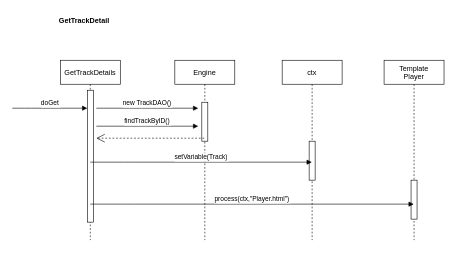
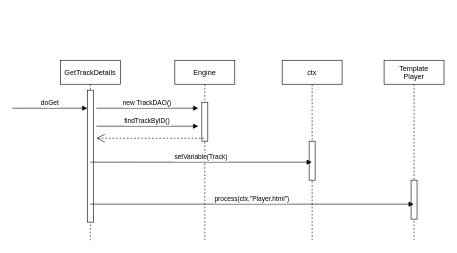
  <mxCell id="0" />
  <mxCell id="1" parent="0" />
- <mxCell id="2" value="GetTrackDetail" style="text;align=center;fontStyle=1;verticalAlign=middle;spacingLeft=3;spacingRight=3;strokeColor=none;rotatable=0;points=[[0,0.5],[1,0.5]];portConstraint=eastwest;" parent="1" vertex="1"><mxGeometry x="100" y="20" width="80" height="26" as="geometry" /></mxCell>
  <mxCell id="3" value="GetTrackDetails" style="shape=umlLifeline;perimeter=lifelinePerimeter;container=1;collapsible=0;recursiveResize=0;rounded=0;shadow=0;strokeWidth=1;" parent="1" vertex="1"><mxGeometry x="100" y="100" width="100" height="300" as="geometry" /></mxCell>
  <mxCell id="4" value="" style="points=[];perimeter=orthogonalPerimeter;rounded=0;shadow=0;strokeWidth=1;" parent="3" vertex="1"><mxGeometry x="45" y="50" width="10" height="220" as="geometry" /></mxCell>
  <mxCell id="5" value="doGet" style="verticalAlign=bottom;endArrow=block;shadow=0;strokeWidth=1;" parent="1" target="4" edge="1"><mxGeometry relative="1" as="geometry"><mxPoint x="20" y="180" as="sourcePoint" /><Array as="points"><mxPoint x="40" y="180" /></Array></mxGeometry></mxCell>
  <mxCell id="6" value="Engine" style="shape=umlLifeline;perimeter=lifelinePerimeter;container=1;collapsible=0;recursiveResize=0;rounded=0;shadow=0;strokeWidth=1;" parent="1" vertex="1"><mxGeometry x="291" y="100" width="100" height="300" as="geometry" /></mxCell>
  <mxCell id="7" value="" style="points=[];perimeter=orthogonalPerimeter;rounded=0;shadow=0;strokeWidth=1;" parent="6" vertex="1"><mxGeometry x="45" y="70" width="10" height="65" as="geometry" /></mxCell>
  <mxCell id="8" value="" style="endArrow=open;endSize=12;dashed=1;html=1;" parent="6" edge="1"><mxGeometry width="160" relative="1" as="geometry"><mxPoint x="49" y="130" as="sourcePoint" /><mxPoint x="-131" y="130" as="targetPoint" /><Array as="points" /></mxGeometry></mxCell>
  <mxCell id="9" value="new TrackDAO()" style="verticalAlign=bottom;endArrow=block;shadow=0;strokeWidth=1;" parent="1" edge="1"><mxGeometry relative="1" as="geometry"><mxPoint x="160" y="180" as="sourcePoint" /><Array as="points"><mxPoint x="225" y="180" /></Array><mxPoint x="330" y="180" as="targetPoint" /></mxGeometry></mxCell>
  <mxCell id="10" value="findTrackByID()" style="verticalAlign=bottom;endArrow=block;shadow=0;strokeWidth=1;" parent="1" edge="1"><mxGeometry relative="1" as="geometry"><mxPoint x="160" y="210" as="sourcePoint" /><Array as="points"><mxPoint x="225" y="210" /></Array><mxPoint x="330" y="210" as="targetPoint" /></mxGeometry></mxCell>
  <mxCell id="11" value="ctx" style="shape=umlLifeline;perimeter=lifelinePerimeter;container=1;collapsible=0;recursiveResize=0;rounded=0;shadow=0;strokeWidth=1;" parent="1" vertex="1"><mxGeometry x="470" y="100" width="100" height="300" as="geometry" /></mxCell>
  <mxCell id="12" value="" style="points=[];perimeter=orthogonalPerimeter;rounded=0;shadow=0;strokeWidth=1;" parent="11" vertex="1"><mxGeometry x="45" y="135" width="10" height="65" as="geometry" /></mxCell>
  <mxCell id="13" value="Template&#10;Player" style="shape=umlLifeline;perimeter=lifelinePerimeter;container=1;collapsible=0;recursiveResize=0;rounded=0;shadow=0;strokeWidth=1;" parent="1" vertex="1"><mxGeometry x="640" y="100" width="100" height="300" as="geometry" /></mxCell>
  <mxCell id="14" value="" style="points=[];perimeter=orthogonalPerimeter;rounded=0;shadow=0;strokeWidth=1;" parent="13" vertex="1"><mxGeometry x="45" y="200" width="10" height="65" as="geometry" /></mxCell>
  <mxCell id="15" value="setVariable(Track)" style="verticalAlign=bottom;endArrow=block;shadow=0;strokeWidth=1;" parent="1" target="11" edge="1"><mxGeometry relative="1" as="geometry"><mxPoint x="150" y="270" as="sourcePoint" /><Array as="points"><mxPoint x="215" y="270" /></Array><mxPoint x="320" y="270" as="targetPoint" /></mxGeometry></mxCell>
  <mxCell id="16" value="process(ctx,&quot;Player.html&quot;)" style="verticalAlign=bottom;endArrow=block;shadow=0;strokeWidth=1;" parent="1" target="13" edge="1"><mxGeometry relative="1" as="geometry"><mxPoint x="150" y="340" as="sourcePoint" /><Array as="points"><mxPoint x="215" y="340" /></Array><mxPoint x="519.5" y="340" as="targetPoint" /></mxGeometry></mxCell>
